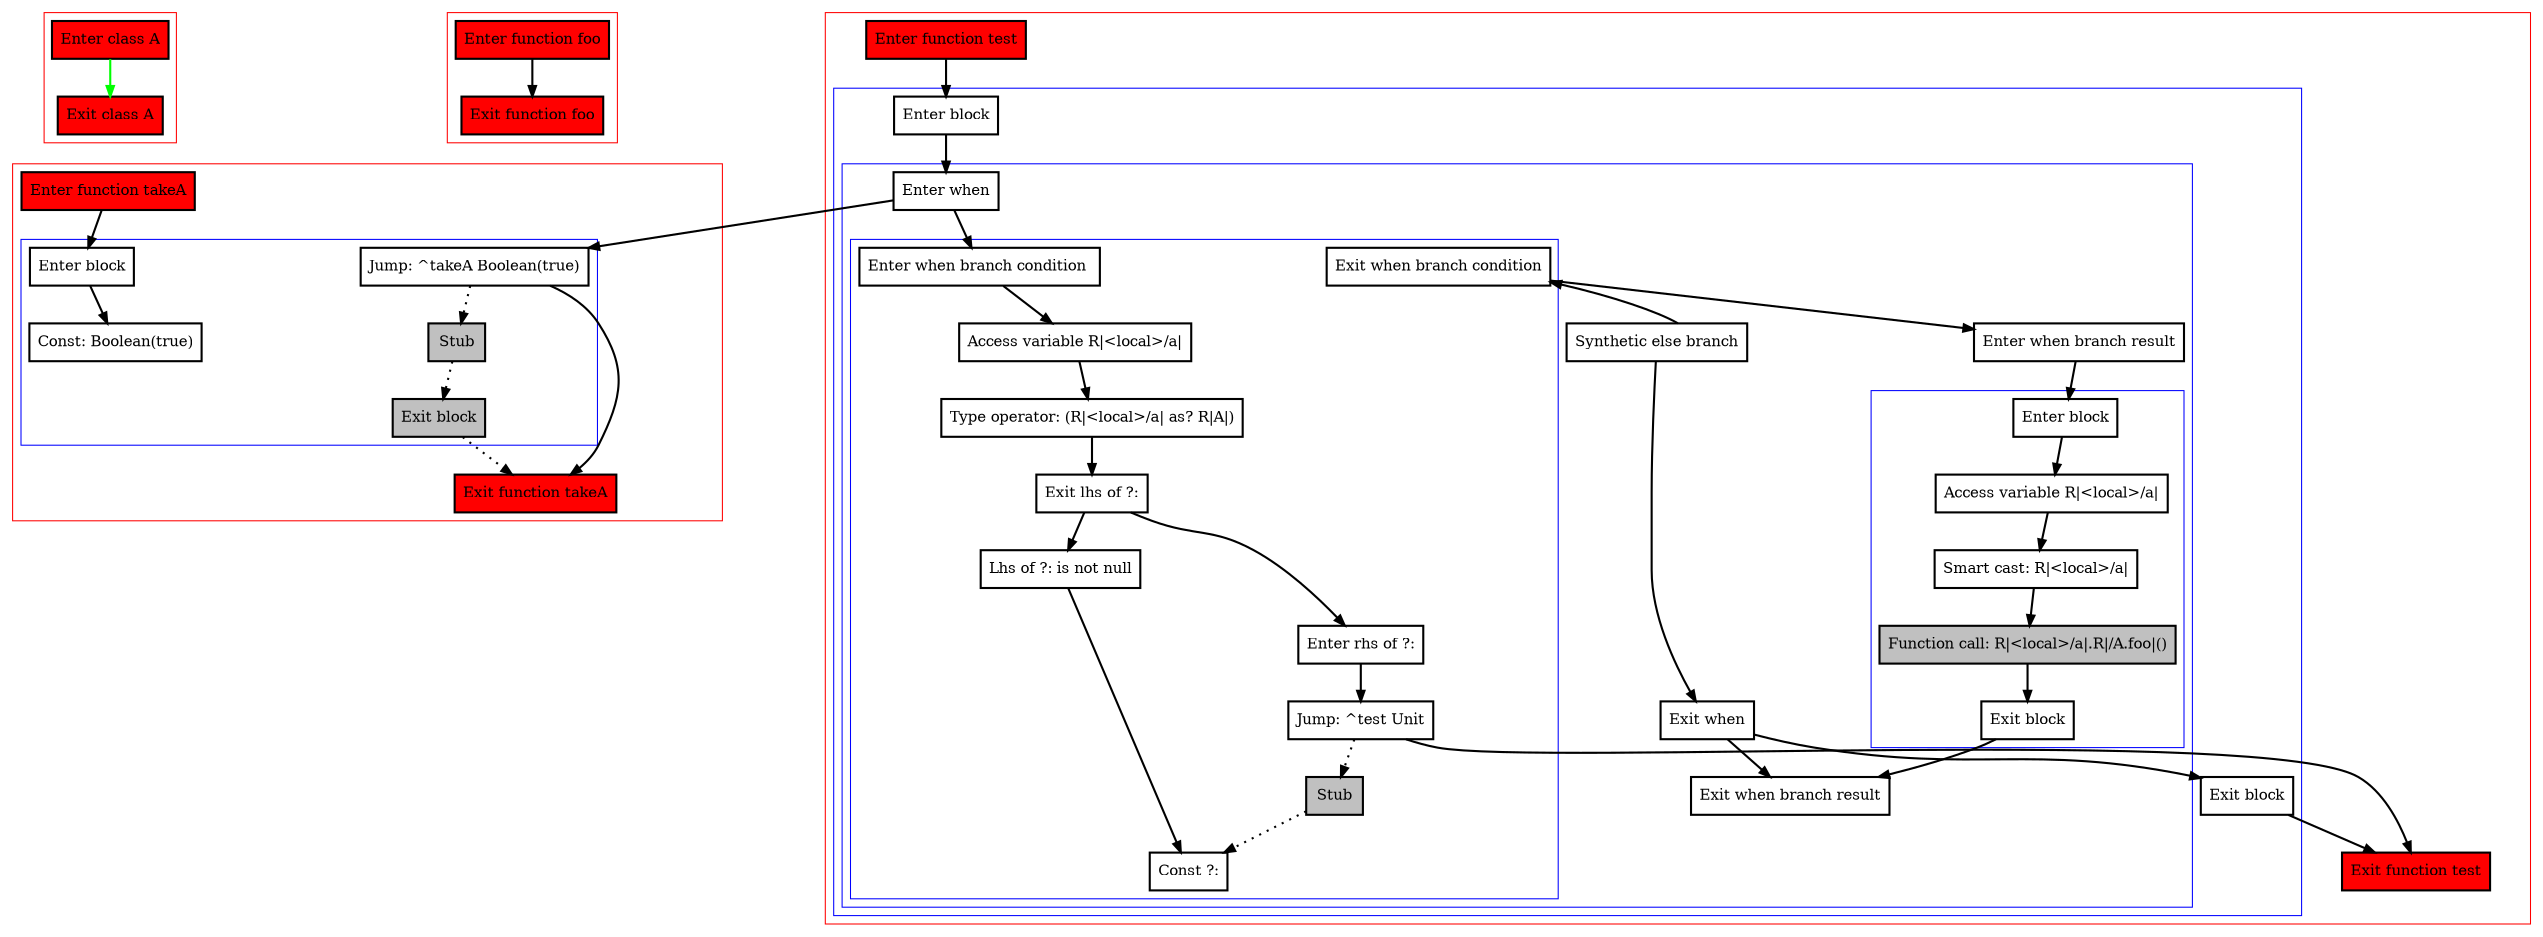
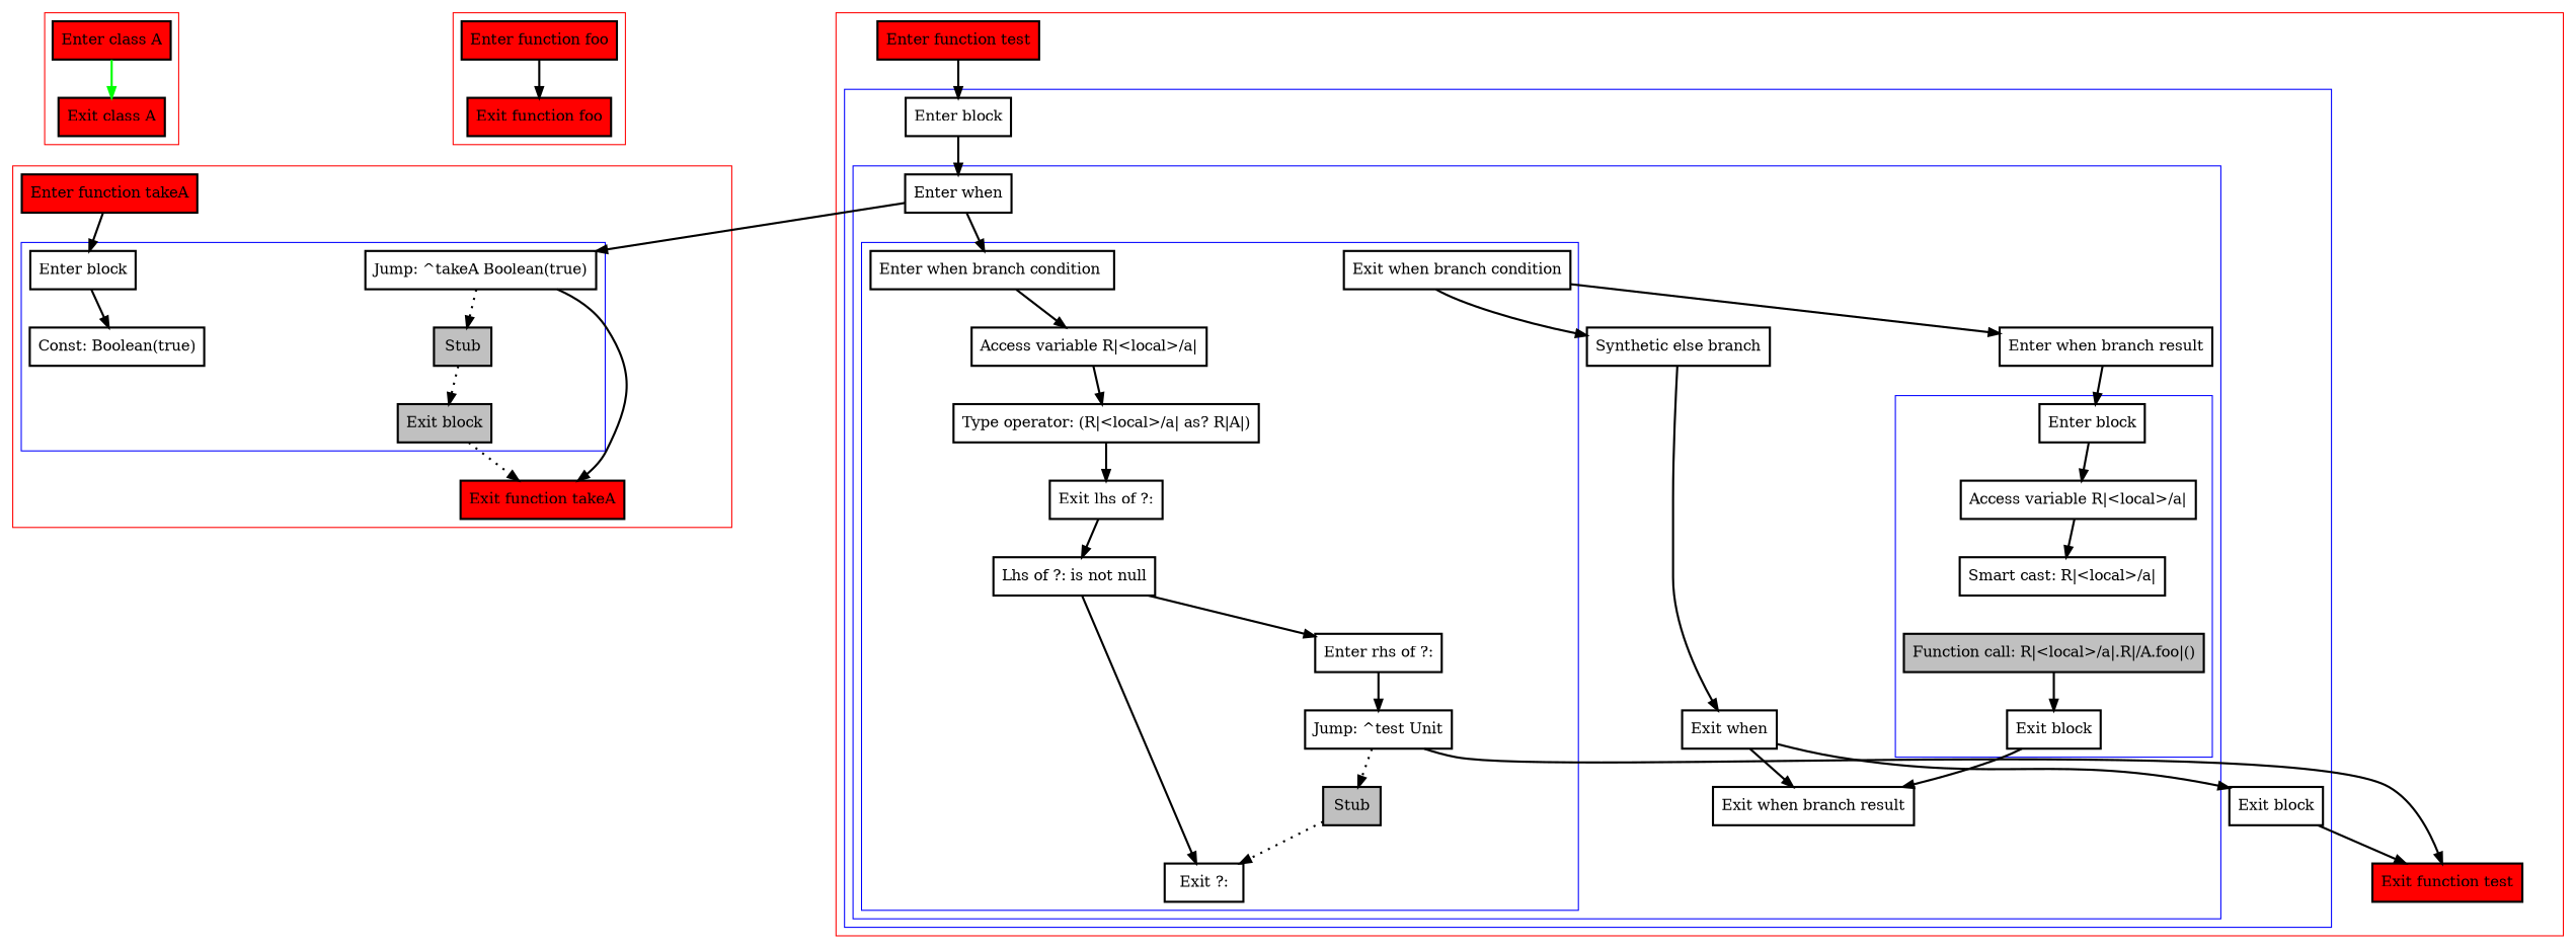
  digraph {
    nodesep=3
    node [penwidth=2 shape=box]
    edge [penwidth=2]
    n1 [fillcolor=red label="Enter class A" style=filled]
    n2 [fillcolor=red label="Exit class A" style=filled]
    n3 [fillcolor=red label="Enter function foo" style=filled]
    n4 [fillcolor=red label="Exit function foo" style=filled]
    n5 [label="Enter block"]
    n6 [label="Const: Boolean(true)"]
    n7 [label="Jump: ^takeA Boolean(true)"]
    n8 [fillcolor=gray label=Stub style=filled]
    n9 [fillcolor=gray label="Exit block" style=filled]
    n10 [fillcolor=red label="Enter function takeA" style=filled]
    n11 [fillcolor=red label="Exit function takeA" style=filled]
    n12 [label="Enter block"]
    n13 [label="Access variable R|<local>/a|"]
    n14 [label="Smart cast: R|<local>/a|"]
    n15 [fillcolor=gray label="Function call: R|<local>/a|.R|/A.foo|()" style=filled]
    n16 [label="Exit block"]
    n17 [label="Enter when branch condition "]
    n18 [label="Access variable R|<local>/a|"]
    n19 [label="Type operator: (R|<local>/a| as? R|A|)"]
    n20 [label="Exit lhs of ?:"]
    n21 [label="Enter rhs of ?:"]
    n22 [label="Jump: ^test Unit"]
    n23 [fillcolor=gray label=Stub style=filled]
    n24 [label="Lhs of ?: is not null"]
-   n25 [label="Const ?:"]
+   n25 [label="Exit ?:"]
    n26 [label="Exit when branch condition"]
    n27 [label="Enter when"]
    n28 [label="Synthetic else branch"]
    n29 [label="Enter when branch result"]
    n30 [label="Exit when branch result"]
    n31 [label="Exit when"]
    n32 [label="Enter block"]
    n33 [label="Exit block"]
    n34 [fillcolor=red label="Enter function test" style=filled]
    n35 [fillcolor=red label="Exit function test" style=filled]
    subgraph cluster_1 {
      color=red
      n1
      n2
    }
    subgraph cluster_2 {
      color=red
      n3
      n4
    }
    subgraph cluster_3 {
      color=red
      n10
      n11
      subgraph cluster_4 {
        color=blue
        n5
        n6
        n7
        n8
        n9
      }
    }
    subgraph cluster_5 {
      color=red
      n34
      n35
      subgraph cluster_6 {
        color=blue
        n32
        n33
        subgraph cluster_7 {
          color=blue
          n27
          n28
          n29
          n30
          n31
          subgraph cluster_8 {
            color=blue
            n12
            n13
            n14
            n15
            n16
          }
          subgraph cluster_9 {
            color=blue
            n17
            n18
            n19
            n20
            n21
            n22
            n23
            n24
            n25
            n26
          }
        }
      }
    }
    n1 -> n2 [color=green]
    n3 -> n4
    n5 -> n6
    n7 -> n8 [style=dotted]
    n7 -> n11
    n8 -> n9 [style=dotted]
    n9 -> n11 [style=dotted]
    n10 -> n5
    n12 -> n13
    n13 -> n14
-   n14 -> n15
    n15 -> n16
    n16 -> n30
    n17 -> n18
    n18 -> n19
    n19 -> n20
-   n20 -> n21
+   n24 -> n21
    n20 -> n24
    n21 -> n22
    n22 -> n23 [style=dotted]
    n22 -> n35
    n23 -> n25 [style=dotted]
    n24 -> n25
-   n28 -> n26
+   n26 -> n28
    n26 -> n29
    n27 -> n7
    n27 -> n17
    n28 -> n31
    n29 -> n12
    n31 -> n30
    n31 -> n33
    n32 -> n27
    n33 -> n35
    n34 -> n32
  }
